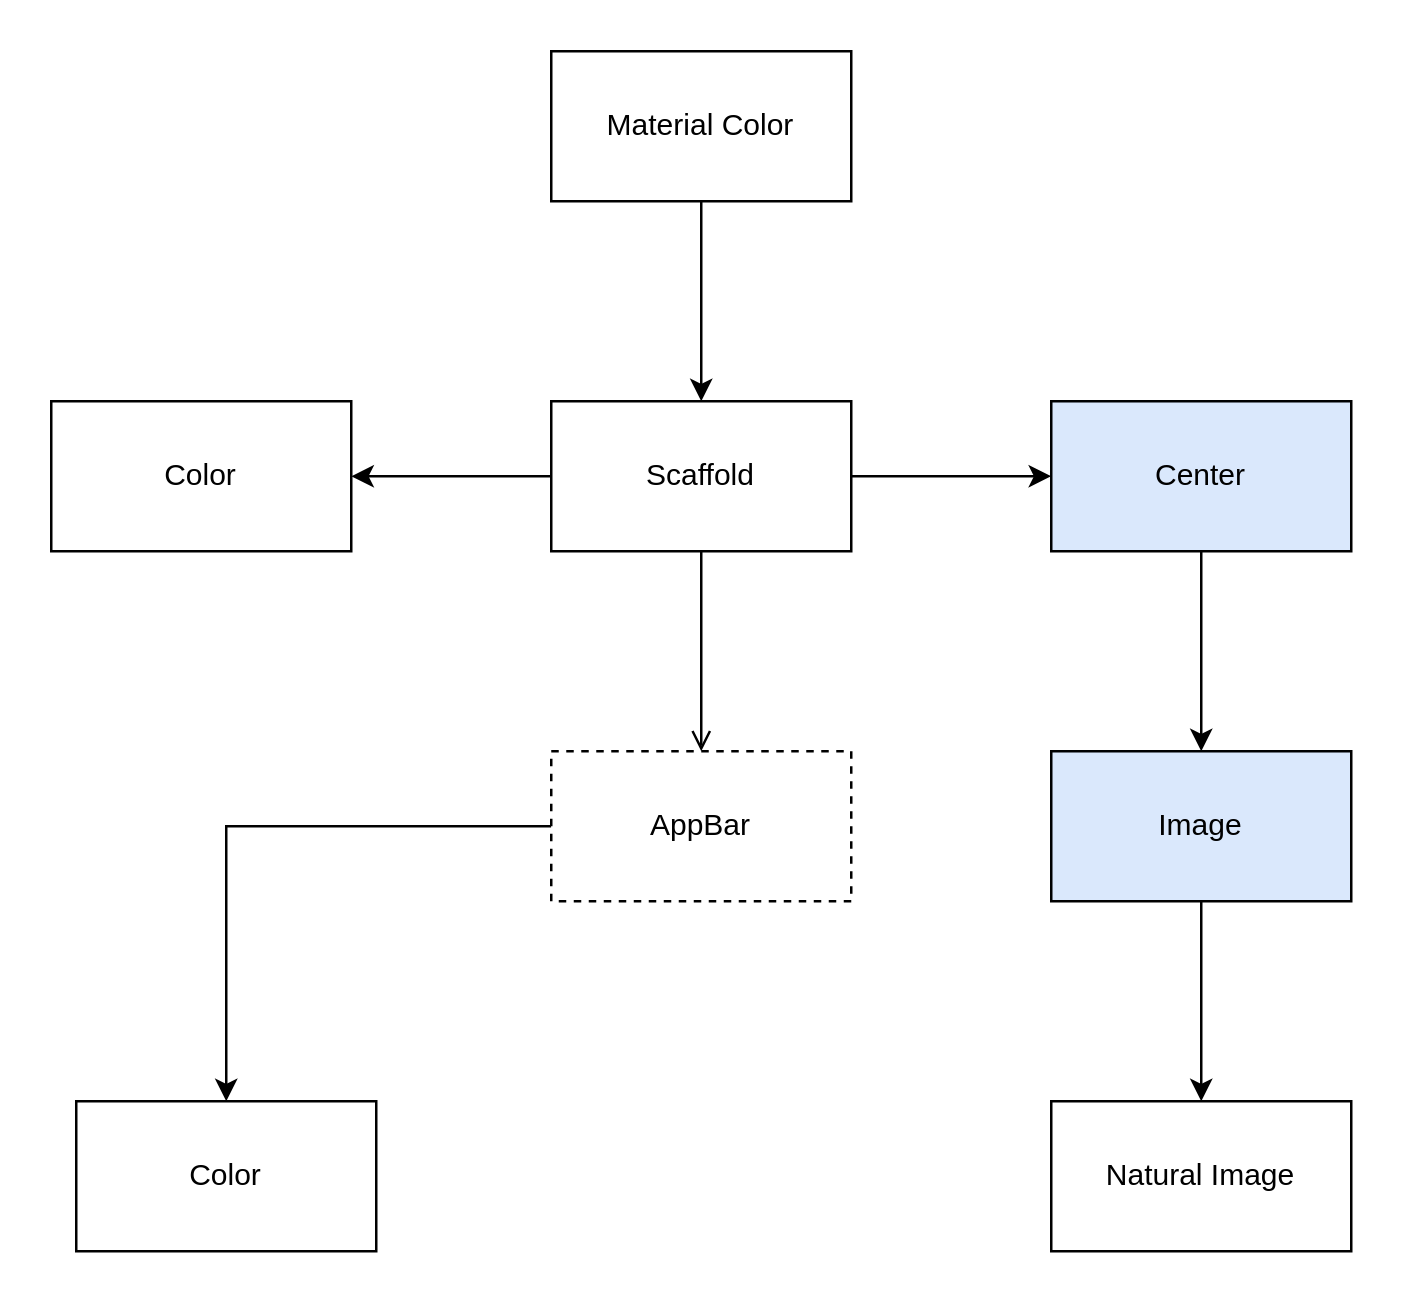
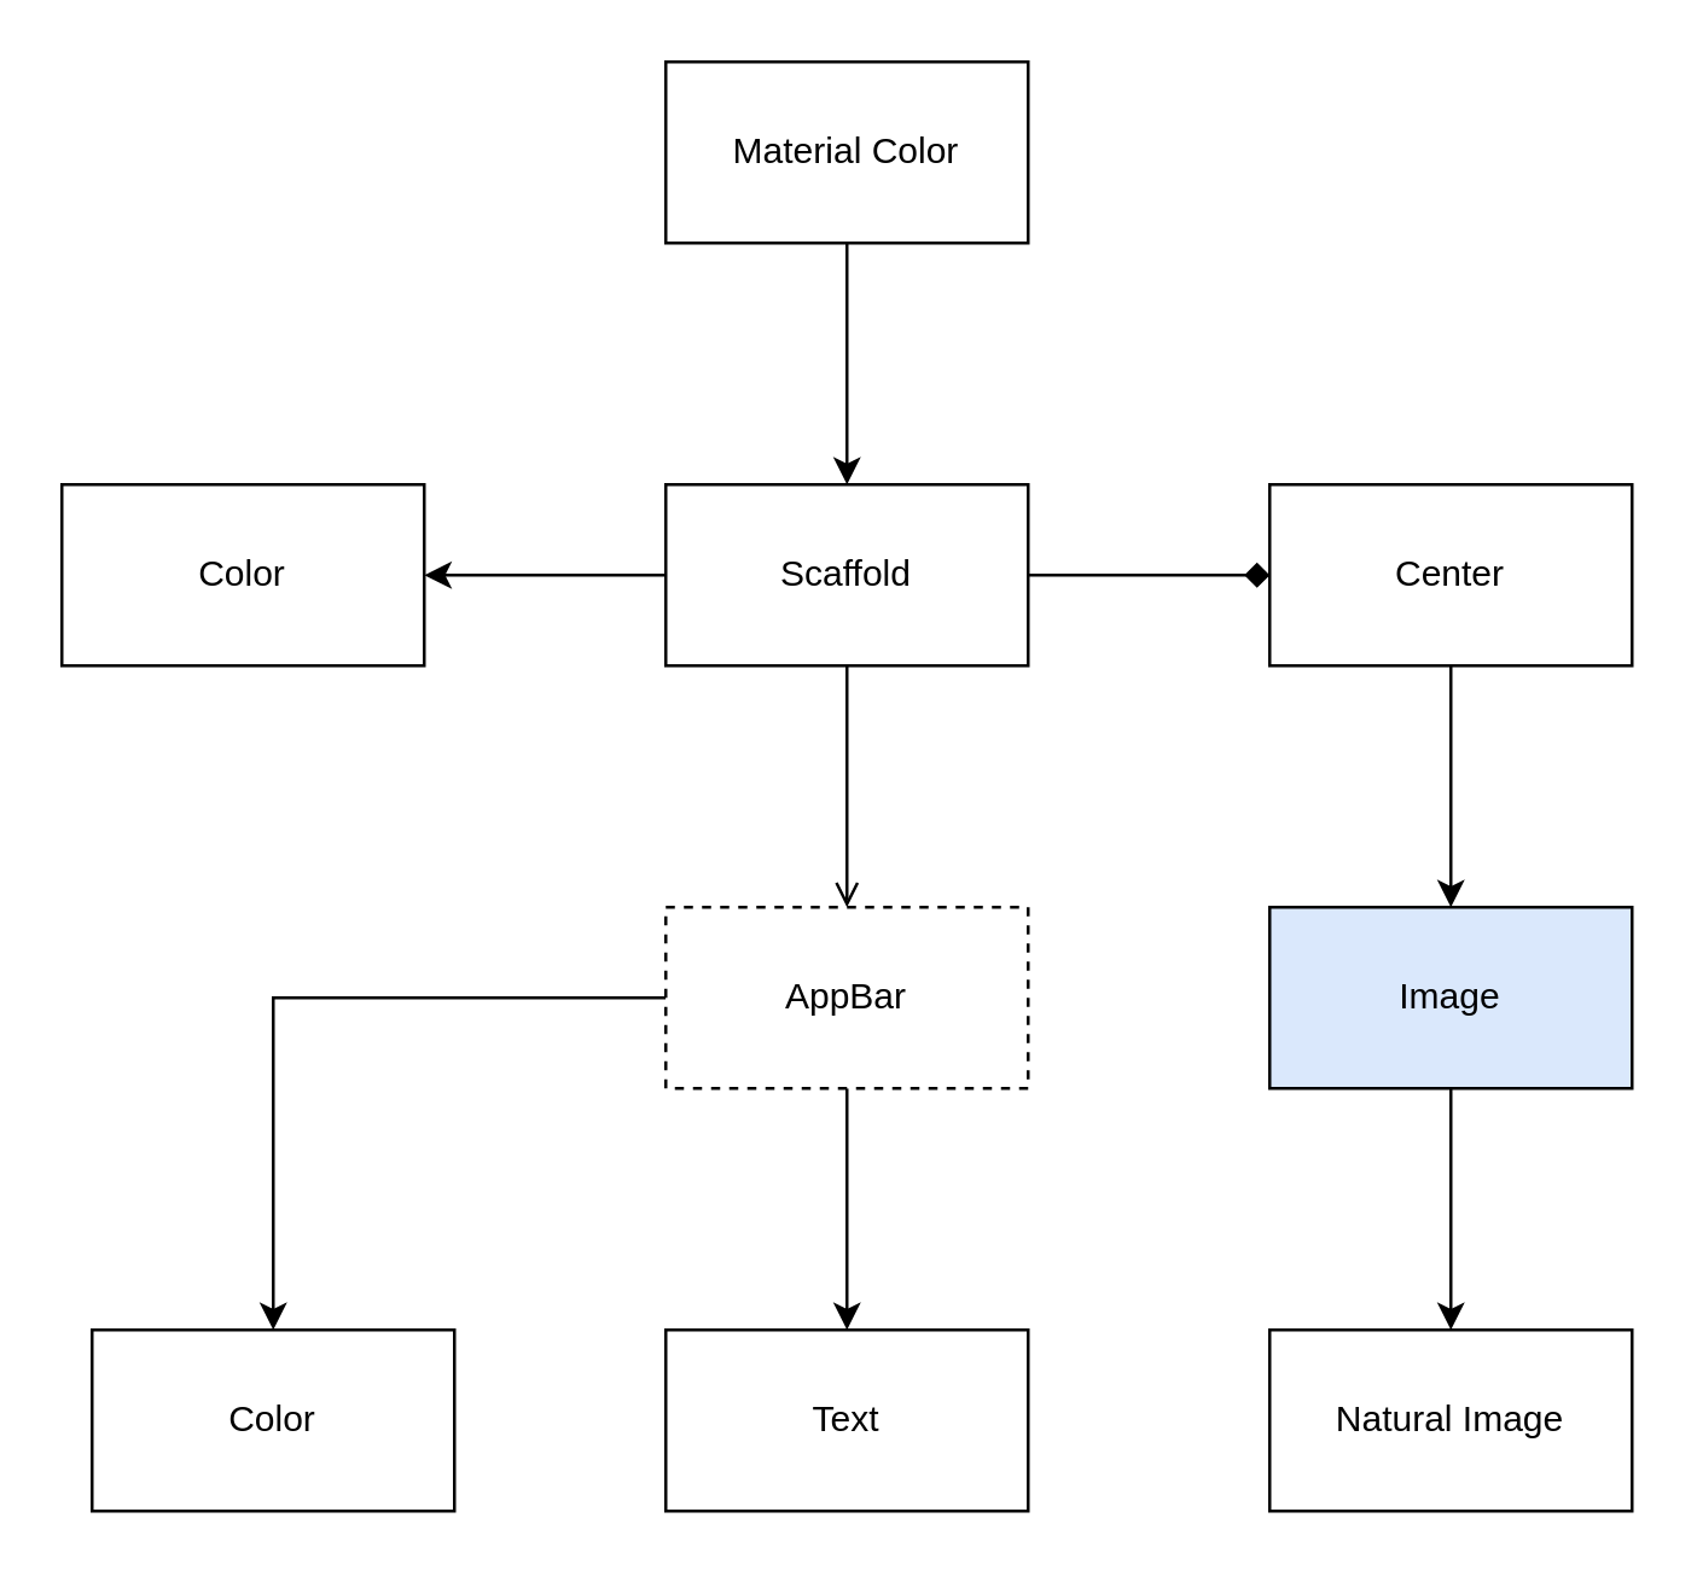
  <mxCell id="0" />
  <mxCell id="1" parent="0" />
  <mxCell id="2" value="" style="edgeStyle=orthogonalEdgeStyle;rounded=0;orthogonalLoop=1;jettySize=auto;html=1;" edge="1" parent="1" source="3" target="7"><mxGeometry relative="1" as="geometry" /></mxCell>
  <mxCell id="3" value="Material Color" style="rounded=0;whiteSpace=wrap;html=1;" vertex="1" parent="1"><mxGeometry x="220" y="20" width="120" height="60" as="geometry" /></mxCell>
  <mxCell id="4" value="" style="edgeStyle=orthogonalEdgeStyle;rounded=0;orthogonalLoop=1;jettySize=auto;html=1;" edge="1" parent="1" source="7" target="8"><mxGeometry relative="1" as="geometry" /></mxCell>
- <mxCell id="5" value="" style="edgeStyle=orthogonalEdgeStyle;rounded=0;orthogonalLoop=1;jettySize=auto;html=1;" edge="1" parent="1" source="7" target="10"><mxGeometry relative="1" as="geometry" /></mxCell>
+ <mxCell id="5" value="" style="edgeStyle=orthogonalEdgeStyle;rounded=0;orthogonalLoop=1;jettySize=auto;html=1;endArrow=diamond;" edge="1" parent="1" source="7" target="10"><mxGeometry relative="1" as="geometry" /></mxCell>
  <mxCell id="6" value="" style="edgeStyle=orthogonalEdgeStyle;rounded=0;orthogonalLoop=1;jettySize=auto;html=1;endArrow=open;" edge="1" parent="1" source="7" target="13"><mxGeometry relative="1" as="geometry" /></mxCell>
  <mxCell id="7" value="Scaffold" style="rounded=0;whiteSpace=wrap;html=1;" vertex="1" parent="1"><mxGeometry x="220" y="160" width="120" height="60" as="geometry" /></mxCell>
  <mxCell id="8" value="Color" style="rounded=0;whiteSpace=wrap;html=1;" vertex="1" parent="1"><mxGeometry x="20" y="160" width="120" height="60" as="geometry" /></mxCell>
  <mxCell id="9" value="" style="edgeStyle=orthogonalEdgeStyle;rounded=0;orthogonalLoop=1;jettySize=auto;html=1;" edge="1" parent="1" source="10" target="15"><mxGeometry relative="1" as="geometry" /></mxCell>
- <mxCell id="10" value="Center" style="rounded=0;whiteSpace=wrap;html=1;fillColor=#dae8fc;" vertex="1" parent="1"><mxGeometry x="420" y="160" width="120" height="60" as="geometry" /></mxCell>
+ <mxCell id="10" value="Center" style="rounded=0;whiteSpace=wrap;html=1;" vertex="1" parent="1"><mxGeometry x="420" y="160" width="120" height="60" as="geometry" /></mxCell>
+ <mxCell id="11" value="" style="edgeStyle=orthogonalEdgeStyle;rounded=0;orthogonalLoop=1;jettySize=auto;html=1;" edge="1" parent="1" source="13" target="17"><mxGeometry relative="1" as="geometry" /></mxCell>
  <mxCell id="12" value="" style="edgeStyle=orthogonalEdgeStyle;rounded=0;orthogonalLoop=1;jettySize=auto;html=1;" edge="1" parent="1" source="13" target="18"><mxGeometry relative="1" as="geometry" /></mxCell>
  <mxCell id="13" value="AppBar" style="rounded=0;whiteSpace=wrap;html=1;dashed=1;" vertex="1" parent="1"><mxGeometry x="220" y="300" width="120" height="60" as="geometry" /></mxCell>
  <mxCell id="14" value="" style="edgeStyle=orthogonalEdgeStyle;rounded=0;orthogonalLoop=1;jettySize=auto;html=1;" edge="1" parent="1" source="15" target="16"><mxGeometry relative="1" as="geometry" /></mxCell>
  <mxCell id="15" value="Image" style="rounded=0;whiteSpace=wrap;html=1;fillColor=#dae8fc;" vertex="1" parent="1"><mxGeometry x="420" y="300" width="120" height="60" as="geometry" /></mxCell>
  <mxCell id="16" value="Natural Image" style="rounded=0;whiteSpace=wrap;html=1;" vertex="1" parent="1"><mxGeometry x="420" y="440" width="120" height="60" as="geometry" /></mxCell>
+ <mxCell id="17" value="Text" style="rounded=0;whiteSpace=wrap;html=1;" vertex="1" parent="1"><mxGeometry x="220" y="440" width="120" height="60" as="geometry" /></mxCell>
  <mxCell id="18" value="Color" style="rounded=0;whiteSpace=wrap;html=1;" vertex="1" parent="1"><mxGeometry x="30" y="440" width="120" height="60" as="geometry" /></mxCell>
